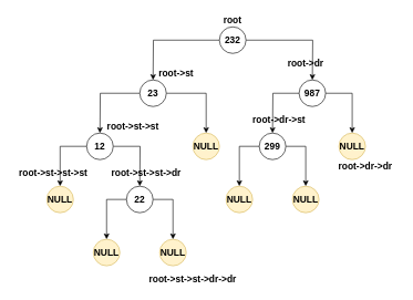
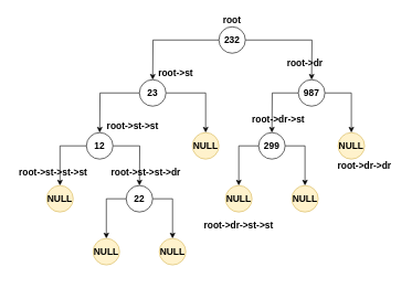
  <mxCell id="0" />
  <mxCell id="1" parent="0" />
  <mxCell id="2" style="edgeStyle=orthogonalEdgeStyle;rounded=0;orthogonalLoop=1;jettySize=auto;html=1;entryX=0.5;entryY=0;entryDx=0;entryDy=0;" edge="1" parent="1" source="4"><mxGeometry relative="1" as="geometry"><mxPoint x="230" y="120" as="targetPoint" /></mxGeometry></mxCell>
  <mxCell id="3" style="edgeStyle=orthogonalEdgeStyle;rounded=0;orthogonalLoop=1;jettySize=auto;html=1;entryX=0.5;entryY=0;entryDx=0;entryDy=0;" edge="1" parent="1" source="4"><mxGeometry relative="1" as="geometry"><mxPoint x="470" y="120" as="targetPoint" /></mxGeometry></mxCell>
  <mxCell id="4" value="&lt;b&gt;&lt;font style=&quot;font-size: 14px&quot;&gt;232&lt;/font&gt;&lt;/b&gt;" style="ellipse;whiteSpace=wrap;html=1;aspect=fixed;" vertex="1" parent="1"><mxGeometry x="330" y="40" width="40" height="40" as="geometry" /></mxCell>
  <mxCell id="5" style="edgeStyle=orthogonalEdgeStyle;rounded=0;orthogonalLoop=1;jettySize=auto;html=1;entryX=0.5;entryY=0;entryDx=0;entryDy=0;" edge="1" parent="1" source="7"><mxGeometry relative="1" as="geometry"><mxPoint x="150" y="200" as="targetPoint" /></mxGeometry></mxCell>
  <mxCell id="6" style="edgeStyle=orthogonalEdgeStyle;rounded=0;orthogonalLoop=1;jettySize=auto;html=1;entryX=0.5;entryY=0;entryDx=0;entryDy=0;" edge="1" parent="1" source="7" target="8"><mxGeometry relative="1" as="geometry" /></mxCell>
  <mxCell id="7" value="&lt;b&gt;&lt;font style=&quot;font-size: 14px&quot;&gt;23&lt;/font&gt;&lt;/b&gt;" style="ellipse;whiteSpace=wrap;html=1;aspect=fixed;" vertex="1" parent="1"><mxGeometry x="210" y="120" width="40" height="40" as="geometry" /></mxCell>
  <mxCell id="8" value="&lt;b&gt;&lt;font style=&quot;font-size: 14px&quot;&gt;NULL&lt;/font&gt;&lt;/b&gt;" style="ellipse;whiteSpace=wrap;html=1;aspect=fixed;fillColor=#fff2cc;strokeColor=#d6b656;" vertex="1" parent="1"><mxGeometry x="290" y="200" width="40" height="40" as="geometry" /></mxCell>
  <mxCell id="9" style="edgeStyle=orthogonalEdgeStyle;rounded=0;orthogonalLoop=1;jettySize=auto;html=1;entryX=0.5;entryY=0;entryDx=0;entryDy=0;" edge="1" parent="1" source="11" target="12"><mxGeometry relative="1" as="geometry" /></mxCell>
  <mxCell id="10" style="edgeStyle=orthogonalEdgeStyle;rounded=0;orthogonalLoop=1;jettySize=auto;html=1;entryX=0.5;entryY=0;entryDx=0;entryDy=0;" edge="1" parent="1" source="11"><mxGeometry relative="1" as="geometry"><mxPoint x="210" y="280" as="targetPoint" /></mxGeometry></mxCell>
  <mxCell id="11" value="&lt;b&gt;&lt;font style=&quot;font-size: 14px&quot;&gt;12&lt;/font&gt;&lt;/b&gt;" style="ellipse;whiteSpace=wrap;html=1;aspect=fixed;" vertex="1" parent="1"><mxGeometry x="130" y="200" width="40" height="40" as="geometry" /></mxCell>
  <mxCell id="12" value="&lt;b&gt;&lt;font style=&quot;font-size: 14px&quot;&gt;NULL&lt;/font&gt;&lt;/b&gt;" style="ellipse;whiteSpace=wrap;html=1;aspect=fixed;fillColor=#fff2cc;strokeColor=#d6b656;" vertex="1" parent="1"><mxGeometry x="70" y="280" width="40" height="40" as="geometry" /></mxCell>
  <mxCell id="13" style="edgeStyle=orthogonalEdgeStyle;rounded=0;orthogonalLoop=1;jettySize=auto;html=1;entryX=0.5;entryY=0;entryDx=0;entryDy=0;" edge="1" parent="1" source="15"><mxGeometry relative="1" as="geometry"><mxPoint x="410" y="200" as="targetPoint" /></mxGeometry></mxCell>
  <mxCell id="14" style="edgeStyle=orthogonalEdgeStyle;rounded=0;orthogonalLoop=1;jettySize=auto;html=1;entryX=0.5;entryY=0;entryDx=0;entryDy=0;" edge="1" parent="1" source="15" target="16"><mxGeometry relative="1" as="geometry" /></mxCell>
  <mxCell id="15" value="&lt;b&gt;&lt;font style=&quot;font-size: 14px&quot;&gt;987&lt;/font&gt;&lt;/b&gt;" style="ellipse;whiteSpace=wrap;html=1;aspect=fixed;" vertex="1" parent="1"><mxGeometry x="450" y="120" width="40" height="40" as="geometry" /></mxCell>
  <mxCell id="16" value="&lt;b&gt;&lt;font style=&quot;font-size: 14px&quot;&gt;NULL&lt;/font&gt;&lt;/b&gt;" style="ellipse;whiteSpace=wrap;html=1;aspect=fixed;fillColor=#fff2cc;strokeColor=#d6b656;" vertex="1" parent="1"><mxGeometry x="510" y="200" width="40" height="40" as="geometry" /></mxCell>
  <mxCell id="17" style="edgeStyle=orthogonalEdgeStyle;rounded=0;orthogonalLoop=1;jettySize=auto;html=1;entryX=0.5;entryY=0;entryDx=0;entryDy=0;" edge="1" parent="1" source="19" target="20"><mxGeometry relative="1" as="geometry" /></mxCell>
  <mxCell id="18" style="edgeStyle=orthogonalEdgeStyle;rounded=0;orthogonalLoop=1;jettySize=auto;html=1;entryX=0.5;entryY=0;entryDx=0;entryDy=0;" edge="1" parent="1" source="19" target="21"><mxGeometry relative="1" as="geometry" /></mxCell>
  <mxCell id="19" value="&lt;span style=&quot;font-size: 14px&quot;&gt;&lt;b&gt;22&lt;/b&gt;&lt;/span&gt;" style="ellipse;whiteSpace=wrap;html=1;aspect=fixed;" vertex="1" parent="1"><mxGeometry x="190" y="280" width="40" height="40" as="geometry" /></mxCell>
  <mxCell id="20" value="&lt;b&gt;&lt;font style=&quot;font-size: 14px&quot;&gt;NULL&lt;/font&gt;&lt;/b&gt;" style="ellipse;whiteSpace=wrap;html=1;aspect=fixed;fillColor=#fff2cc;strokeColor=#d6b656;" vertex="1" parent="1"><mxGeometry x="140" y="360" width="40" height="40" as="geometry" /></mxCell>
  <mxCell id="21" value="&lt;b&gt;&lt;font style=&quot;font-size: 14px&quot;&gt;NULL&lt;/font&gt;&lt;/b&gt;" style="ellipse;whiteSpace=wrap;html=1;aspect=fixed;fillColor=#fff2cc;strokeColor=#d6b656;" vertex="1" parent="1"><mxGeometry x="240" y="360" width="40" height="40" as="geometry" /></mxCell>
  <mxCell id="22" style="edgeStyle=orthogonalEdgeStyle;rounded=0;orthogonalLoop=1;jettySize=auto;html=1;entryX=0.5;entryY=0;entryDx=0;entryDy=0;" edge="1" parent="1" source="24" target="25"><mxGeometry relative="1" as="geometry" /></mxCell>
  <mxCell id="23" style="edgeStyle=orthogonalEdgeStyle;rounded=0;orthogonalLoop=1;jettySize=auto;html=1;entryX=0.5;entryY=0;entryDx=0;entryDy=0;" edge="1" parent="1" source="24" target="26"><mxGeometry relative="1" as="geometry" /></mxCell>
  <mxCell id="24" value="&lt;b&gt;&lt;font style=&quot;font-size: 14px&quot;&gt;299&lt;/font&gt;&lt;/b&gt;" style="ellipse;whiteSpace=wrap;html=1;aspect=fixed;" vertex="1" parent="1"><mxGeometry x="390" y="200" width="40" height="40" as="geometry" /></mxCell>
  <mxCell id="25" value="&lt;b&gt;&lt;font style=&quot;font-size: 14px&quot;&gt;NULL&lt;/font&gt;&lt;/b&gt;" style="ellipse;whiteSpace=wrap;html=1;aspect=fixed;fillColor=#fff2cc;strokeColor=#d6b656;" vertex="1" parent="1"><mxGeometry x="340" y="280" width="40" height="40" as="geometry" /></mxCell>
  <mxCell id="26" value="&lt;b&gt;&lt;font style=&quot;font-size: 14px&quot;&gt;NULL&lt;/font&gt;&lt;/b&gt;" style="ellipse;whiteSpace=wrap;html=1;aspect=fixed;fillColor=#fff2cc;strokeColor=#d6b656;" vertex="1" parent="1"><mxGeometry x="440" y="280" width="40" height="40" as="geometry" /></mxCell>
  <mxCell id="27" value="&lt;b&gt;&lt;font style=&quot;font-size: 14px&quot;&gt;root&lt;/font&gt;&lt;/b&gt;" style="text;html=1;strokeColor=none;fillColor=none;align=center;verticalAlign=middle;whiteSpace=wrap;rounded=0;" vertex="1" parent="1"><mxGeometry x="330" y="20" width="40" height="20" as="geometry" /></mxCell>
  <mxCell id="28" value="&lt;b&gt;&lt;font style=&quot;font-size: 14px&quot;&gt;root-&amp;gt;st&lt;/font&gt;&lt;/b&gt;" style="text;html=1;strokeColor=none;fillColor=none;align=center;verticalAlign=middle;whiteSpace=wrap;rounded=0;" vertex="1" parent="1"><mxGeometry x="230" y="100" width="70" height="20" as="geometry" /></mxCell>
  <mxCell id="29" value="&lt;b&gt;&lt;font style=&quot;font-size: 14px&quot;&gt;root-&amp;gt;dr&lt;/font&gt;&lt;/b&gt;" style="text;html=1;strokeColor=none;fillColor=none;align=center;verticalAlign=middle;whiteSpace=wrap;rounded=0;" vertex="1" parent="1"><mxGeometry x="425" y="85" width="70" height="20" as="geometry" /></mxCell>
  <mxCell id="30" value="&lt;b&gt;&lt;font style=&quot;font-size: 14px&quot;&gt;root-&amp;gt;st-&amp;gt;st&lt;/font&gt;&lt;/b&gt;" style="text;html=1;strokeColor=none;fillColor=none;align=center;verticalAlign=middle;whiteSpace=wrap;rounded=0;" vertex="1" parent="1"><mxGeometry x="150" y="180" width="100" height="20" as="geometry" /></mxCell>
  <mxCell id="31" value="&lt;b&gt;&lt;font style=&quot;font-size: 14px&quot;&gt;root-&amp;gt;st-&amp;gt;st-&amp;gt;st&lt;/font&gt;&lt;/b&gt;" style="text;html=1;strokeColor=none;fillColor=none;align=center;verticalAlign=middle;whiteSpace=wrap;rounded=0;" vertex="1" parent="1"><mxGeometry x="20" y="250" width="120" height="20" as="geometry" /></mxCell>
  <mxCell id="32" value="&lt;b&gt;&lt;font style=&quot;font-size: 14px&quot;&gt;root-&amp;gt;st-&amp;gt;st-&amp;gt;dr&lt;/font&gt;&lt;/b&gt;" style="text;html=1;strokeColor=none;fillColor=none;align=center;verticalAlign=middle;whiteSpace=wrap;rounded=0;" vertex="1" parent="1"><mxGeometry x="160" y="250" width="120" height="20" as="geometry" /></mxCell>
- <mxCell id="33" value="&lt;b&gt;&lt;font style=&quot;font-size: 14px&quot;&gt;root-&amp;gt;st-&amp;gt;st-&amp;gt;dr-&amp;gt;dr&lt;/font&gt;&lt;/b&gt;" style="text;html=1;strokeColor=none;fillColor=none;align=center;verticalAlign=middle;whiteSpace=wrap;rounded=0;" vertex="1" parent="1"><mxGeometry x="220" y="410" width="140" height="20" as="geometry" /></mxCell>
  <mxCell id="34" value="&lt;b&gt;&lt;font style=&quot;font-size: 14px&quot;&gt;root-&amp;gt;dr-&amp;gt;dr&lt;/font&gt;&lt;/b&gt;" style="text;html=1;strokeColor=none;fillColor=none;align=center;verticalAlign=middle;whiteSpace=wrap;rounded=0;" vertex="1" parent="1"><mxGeometry x="500" y="240" width="100" height="20" as="geometry" /></mxCell>
  <mxCell id="35" value="&lt;b&gt;&lt;font style=&quot;font-size: 14px&quot;&gt;root-&amp;gt;dr-&amp;gt;st&lt;/font&gt;&lt;/b&gt;" style="text;html=1;strokeColor=none;fillColor=none;align=center;verticalAlign=middle;whiteSpace=wrap;rounded=0;" vertex="1" parent="1"><mxGeometry x="370" y="170" width="100" height="20" as="geometry" /></mxCell>
+ <mxCell id="36" value="&lt;b&gt;&lt;font style=&quot;font-size: 14px&quot;&gt;root-&amp;gt;dr-&amp;gt;st-&amp;gt;st&lt;/font&gt;&lt;/b&gt;" style="text;html=1;strokeColor=none;fillColor=none;align=center;verticalAlign=middle;whiteSpace=wrap;rounded=0;" vertex="1" parent="1"><mxGeometry x="300" y="330" width="120" height="20" as="geometry" /></mxCell>
